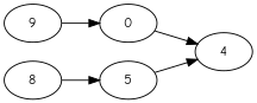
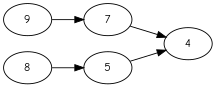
  digraph {
    fontname="Comic Neue"
    rankdir=LR
    node [fontname="Comic Neue"]
    edge [fontname="Comic Neue"]
    n1 [label=9]
-   n2 [label=0]
+   n2 [label=7]
    n3 [label=4]
    n4 [label=8]
    n5 [label=5]
    n1 -> n2
    n2 -> n3
    n4 -> n5
    n5 -> n3
  }
